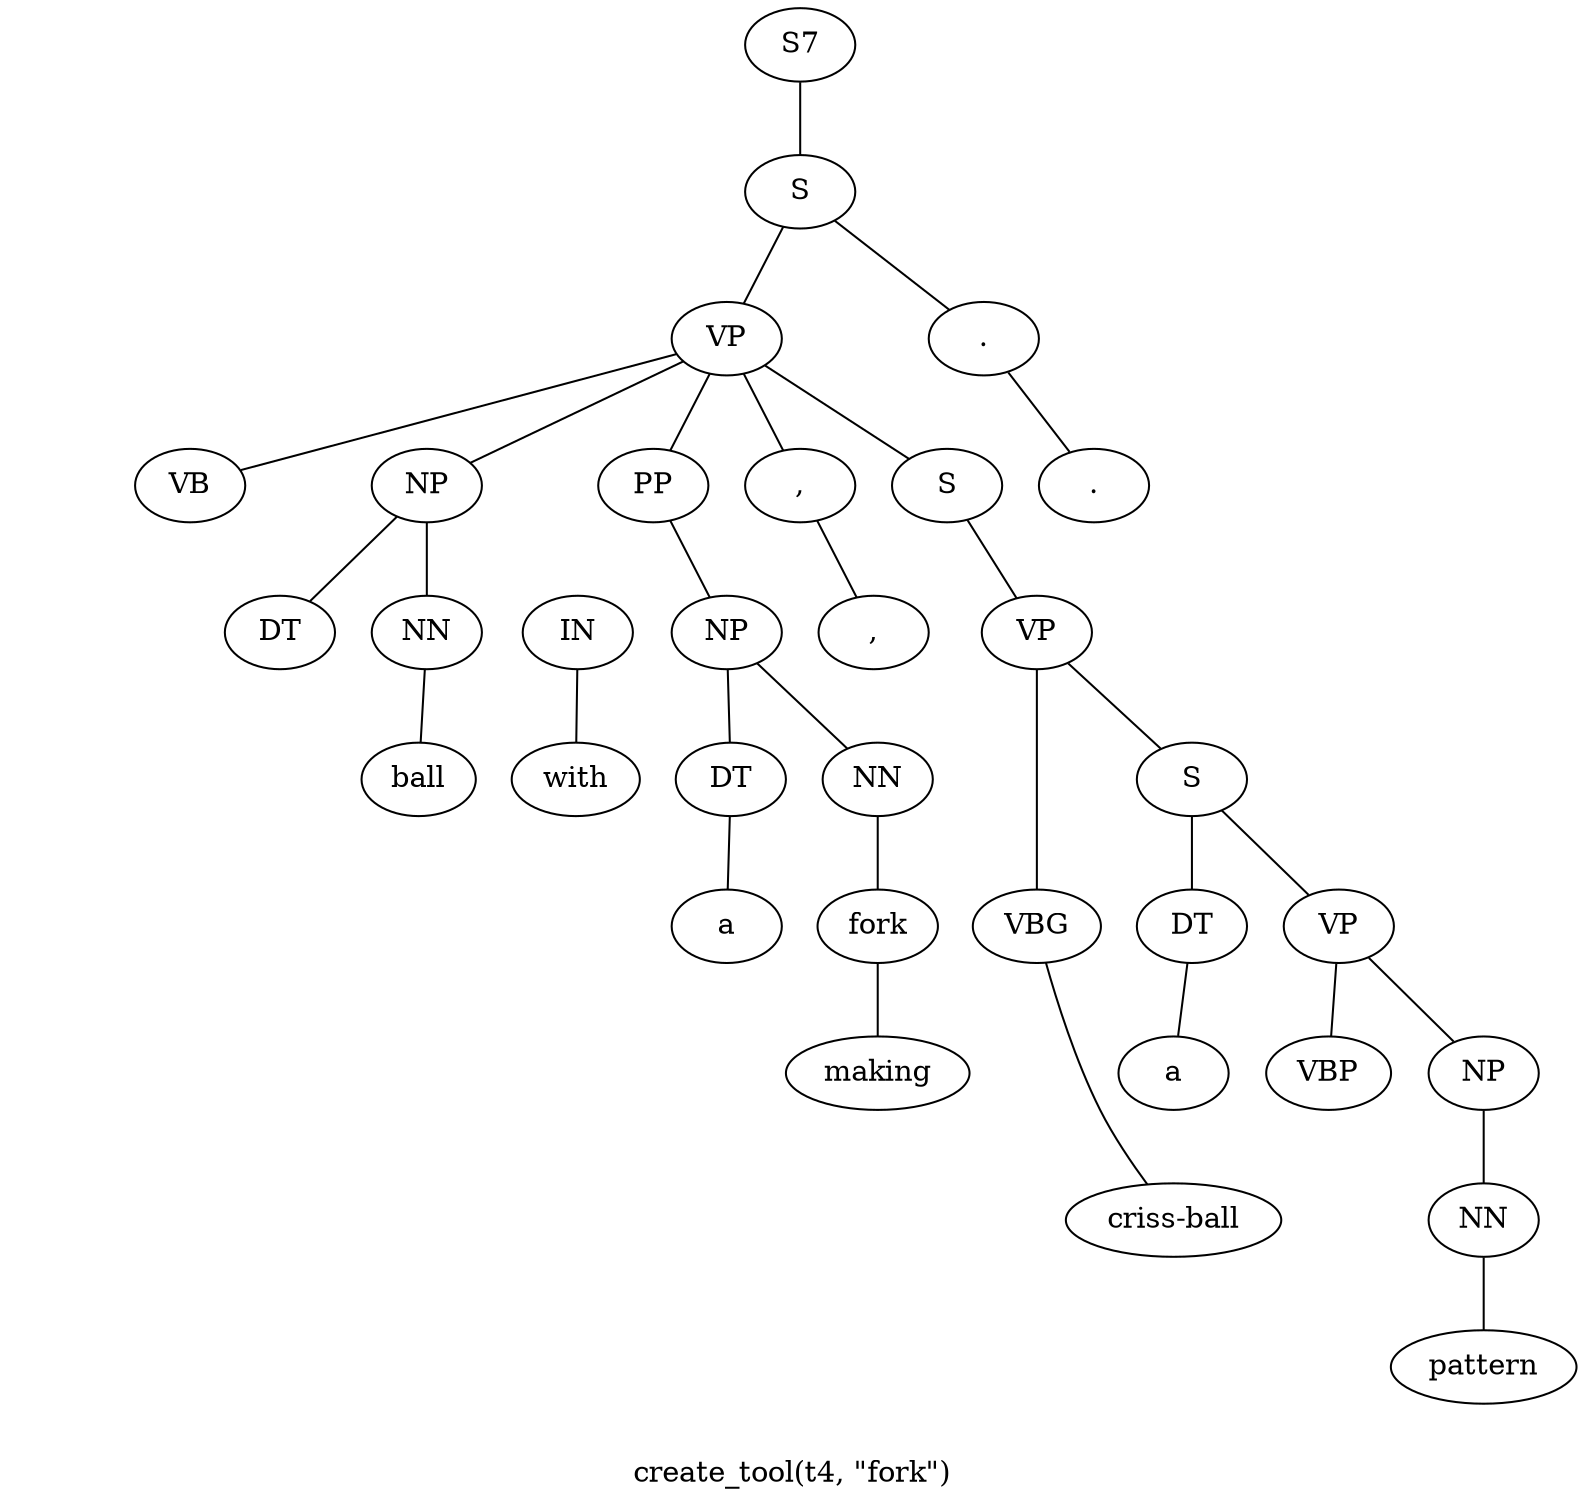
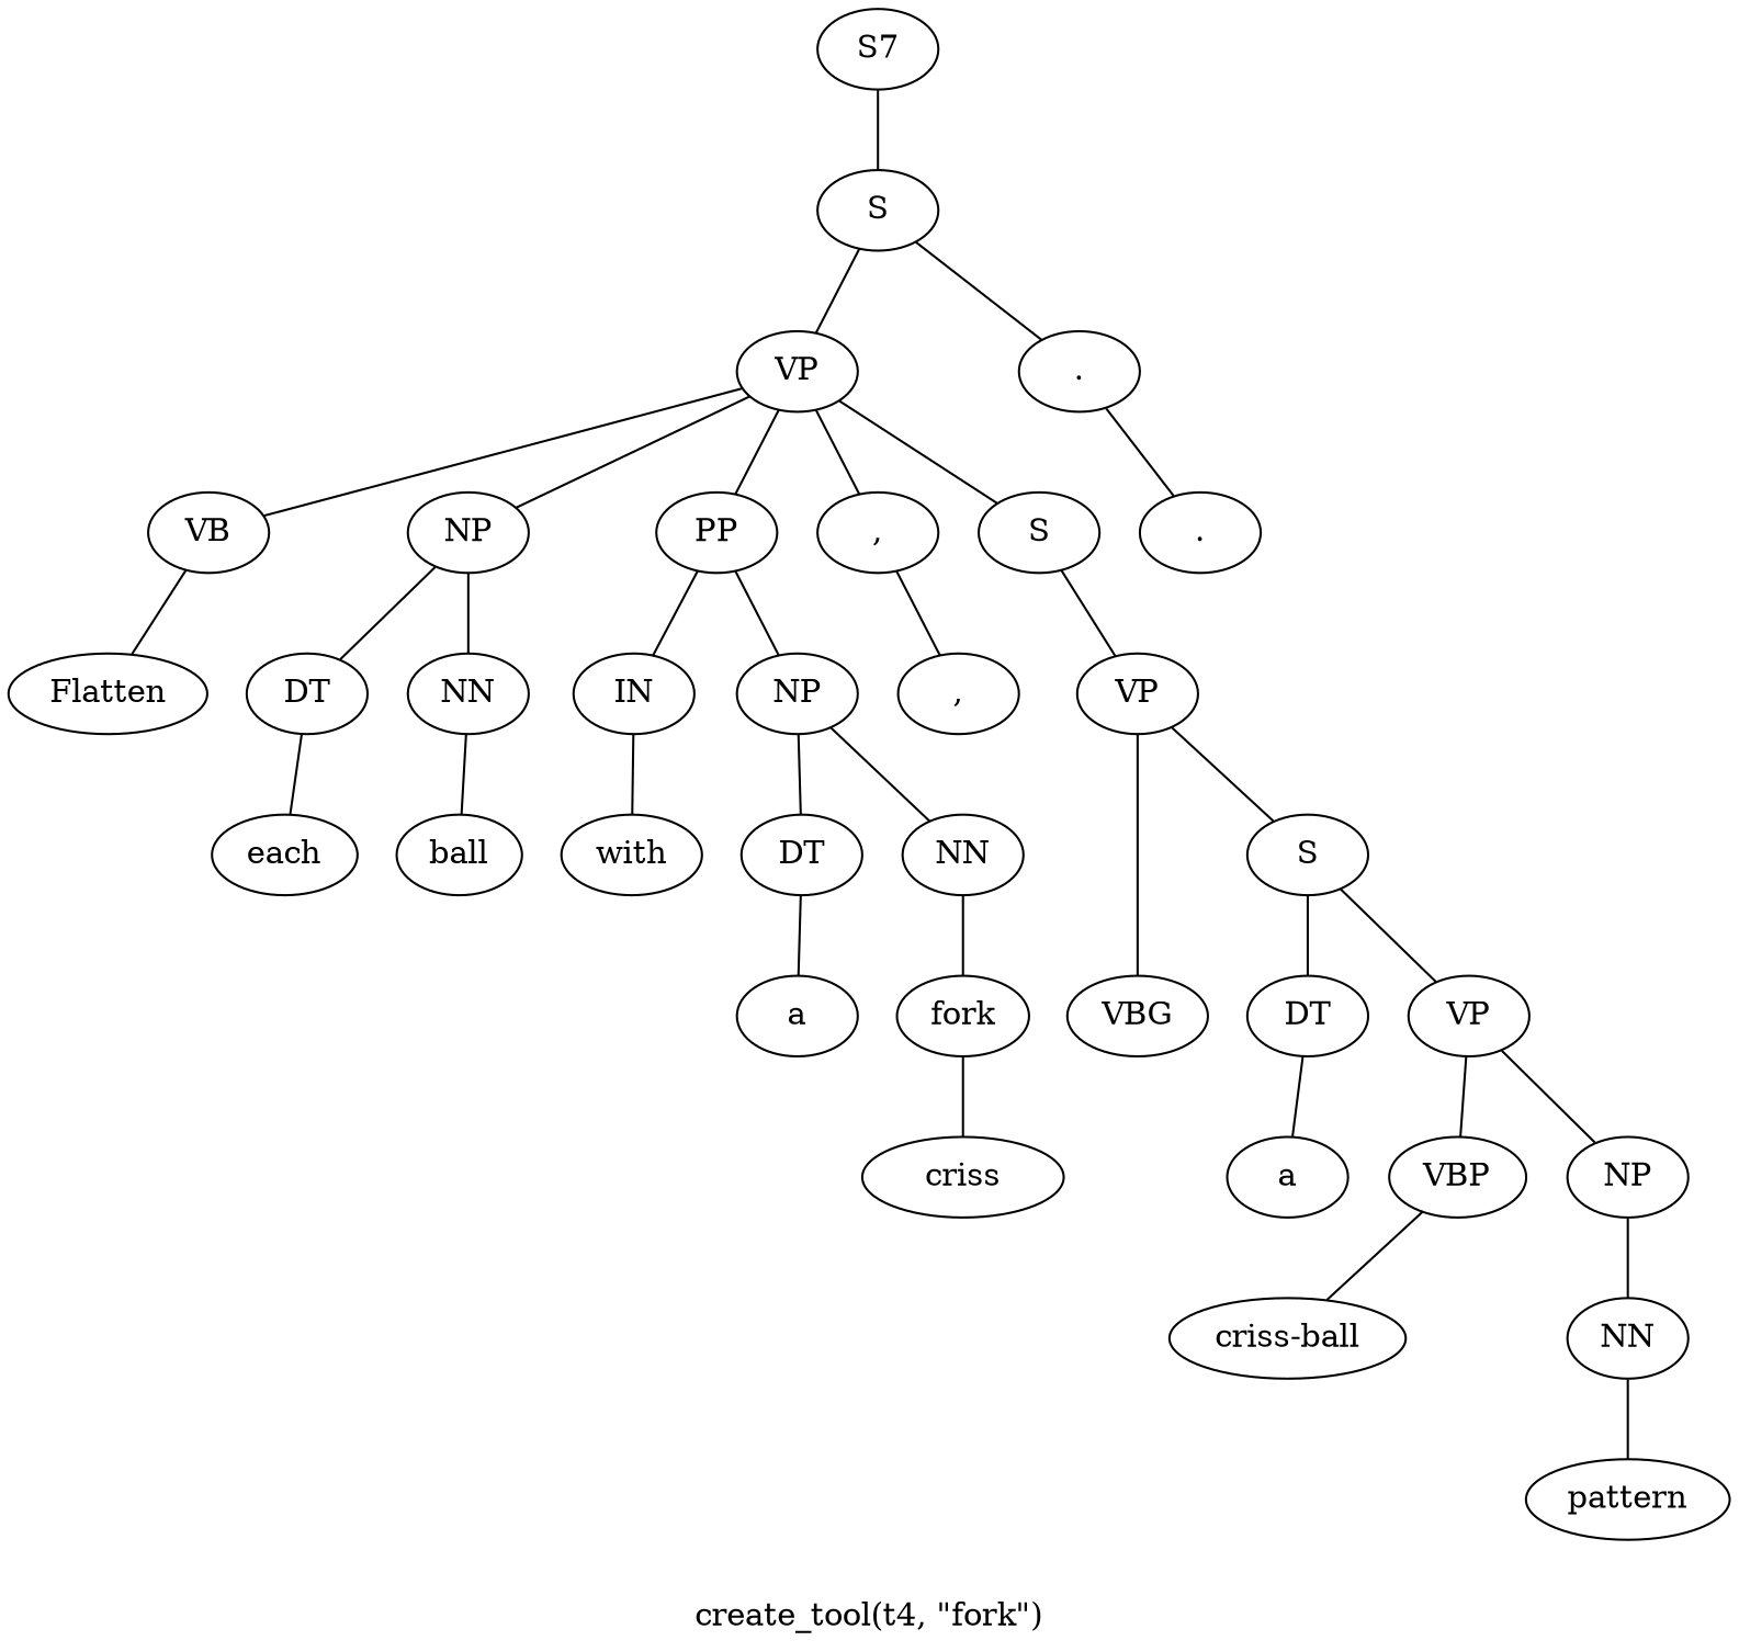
  graph {
    label="create_tool(t4, \"fork\")"
    n1 [label=S7]
    n2 [label=S]
    n3 [label=VP]
    n4 [label="."]
    n5 [label=VB]
    n6 [label=NP]
    n7 [label=PP]
    n8 [label=","]
    n9 [label=S]
    n10 [label="."]
+   n11 [label=Flatten]
    n12 [label=DT]
    n13 [label=NN]
    n14 [label=IN]
    n15 [label=NP]
    n16 [label=","]
    n17 [label=VP]
+   n18 [label=each]
    n19 [label=ball]
    n20 [label=with]
    n21 [label=DT]
    n22 [label=NN]
    n23 [label=a]
    n24 [label=fork]
-   n25 [label=making]
+   n25 [label=criss]
    n26 [label=VBG]
    n27 [label=S]
    n28 [label=DT]
    n29 [label=VP]
    n30 [label=a]
    n31 [label=VBP]
    n32 [label=NP]
    n33 [label="criss-ball"]
    n34 [label=NN]
    n35 [label=pattern]
    n1 -- n2
    n2 -- n3
    n2 -- n4
    n3 -- n5
    n3 -- n6
    n3 -- n7
    n3 -- n8
    n3 -- n9
    n4 -- n10
+   n5 -- n11
    n6 -- n12
    n6 -- n13
+   n7 -- n14
    n7 -- n15
    n8 -- n16
    n9 -- n17
+   n12 -- n18
    n13 -- n19
    n14 -- n20
    n15 -- n21
    n15 -- n22
    n17 -- n26
    n17 -- n27
    n21 -- n23
    n22 -- n24
    n24 -- n25
    n27 -- n28
    n27 -- n29
    n28 -- n30
    n29 -- n31
    n29 -- n32
-   n26 -- n33
+   n31 -- n33
    n32 -- n34
    n34 -- n35
  }
